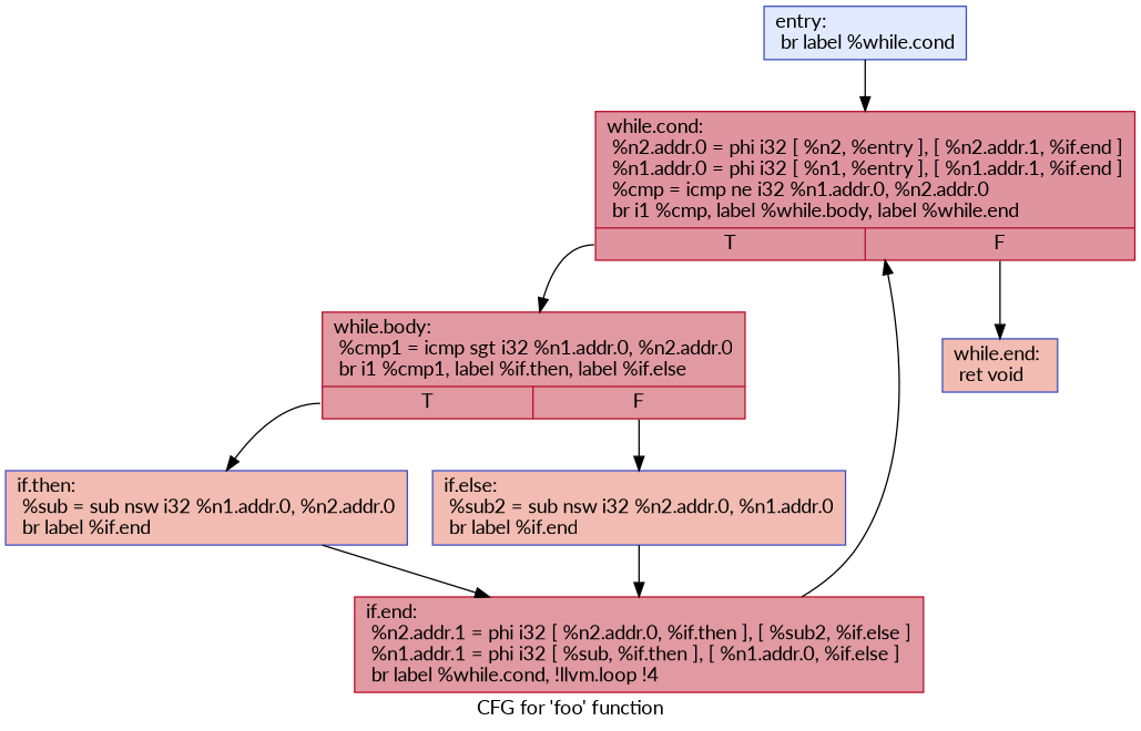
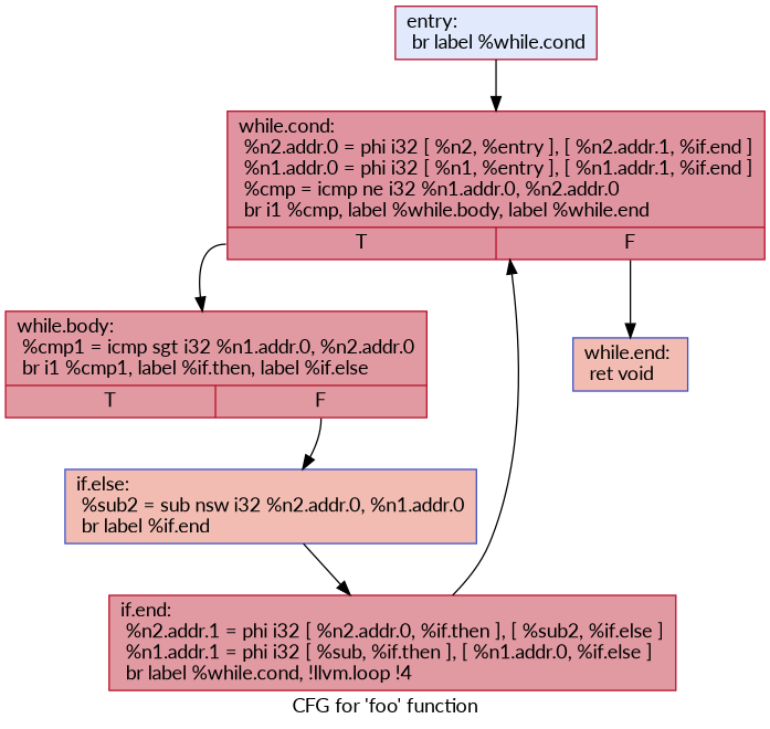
  digraph {
    fontname=Lato
    label="CFG for 'foo' function"
    node [color="#3d50c3ff" fillcolor="#e1675170" fontname=Lato shape=record style=filled]
    edge [fontname=Lato]
-   n1 [fillcolor="#b9d0f970" label="{entry:\l  br label %while.cond\l}"]
+   n1 [color="#b70d28ff" fillcolor="#b9d0f970" label="{entry:\l  br label %while.cond\l}"]
    n2 [color="#b70d28ff" fillcolor="#b70d2870" label="{while.cond:                                       \l  %n2.addr.0 = phi i32 [ %n2, %entry ], [ %n2.addr.1, %if.end ]\l  %n1.addr.0 = phi i32 [ %n1, %entry ], [ %n1.addr.1, %if.end ]\l  %cmp = icmp ne i32 %n1.addr.0, %n2.addr.0\l  br i1 %cmp, label %while.body, label %while.end\l|{<s0>T|<s1>F}}"]
    n3 [color="#b70d28ff" fillcolor="#bb1b2c70" label="{while.body:                                       \l  %cmp1 = icmp sgt i32 %n1.addr.0, %n2.addr.0\l  br i1 %cmp1, label %if.then, label %if.else\l|{<s0>T|<s1>F}}"]
    n4 [label="{while.end:                                        \l  ret void\l}"]
-   n5 [label="{if.then:                                          \l  %sub = sub nsw i32 %n1.addr.0, %n2.addr.0\l  br label %if.end\l}"]
    n6 [label="{if.else:                                          \l  %sub2 = sub nsw i32 %n2.addr.0, %n1.addr.0\l  br label %if.end\l}"]
    n7 [color="#b70d28ff" fillcolor="#bb1b2c70" label="{if.end:                                           \l  %n2.addr.1 = phi i32 [ %n2.addr.0, %if.then ], [ %sub2, %if.else ]\l  %n1.addr.1 = phi i32 [ %sub, %if.then ], [ %n1.addr.0, %if.else ]\l  br label %while.cond, !llvm.loop !4\l}"]
    n1 -> n2
    n2 -> n3 [tailport=s0]
    n2 -> n4 [tailport=s1]
-   n3 -> n5 [tailport=s0]
    n3 -> n6 [tailport=s1]
-   n5 -> n7
    n6 -> n7
    n7 -> n2
  }
